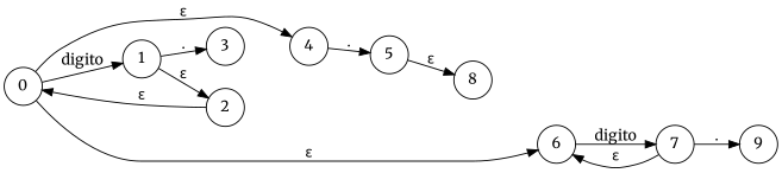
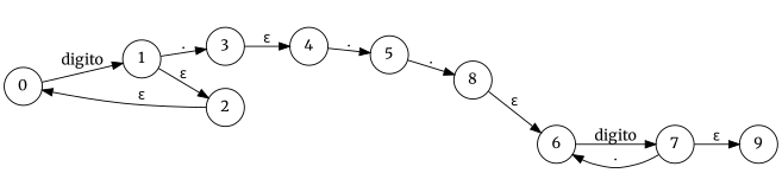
  digraph {
    fontname=Merriweather
    rankdir=LR
    node [fontname=Merriweather shape=circle]
    edge [fontname=Merriweather]
    3
    4
    5
    8
    2
    0
    1
    6
    7
    9
-   0 -> 4 [label="ε"]
+   3 -> 4 [label="ε"]
    4 -> 5 [label="."]
-   5 -> 8 [label="ε"]
-   0 -> 6 [label="ε"]
+   5 -> 8 [label="."]
+   8 -> 6 [label="ε"]
    2 -> 0 [label="ε"]
    0 -> 1 [label=digito]
    1 -> 3 [label="."]
    1 -> 2 [label="ε"]
    6 -> 7 [label=digito]
-   7 -> 6 [label="ε"]
-   7 -> 9 [label="."]
+   7 -> 6 [label="."]
+   7 -> 9 [label="ε"]
  }
